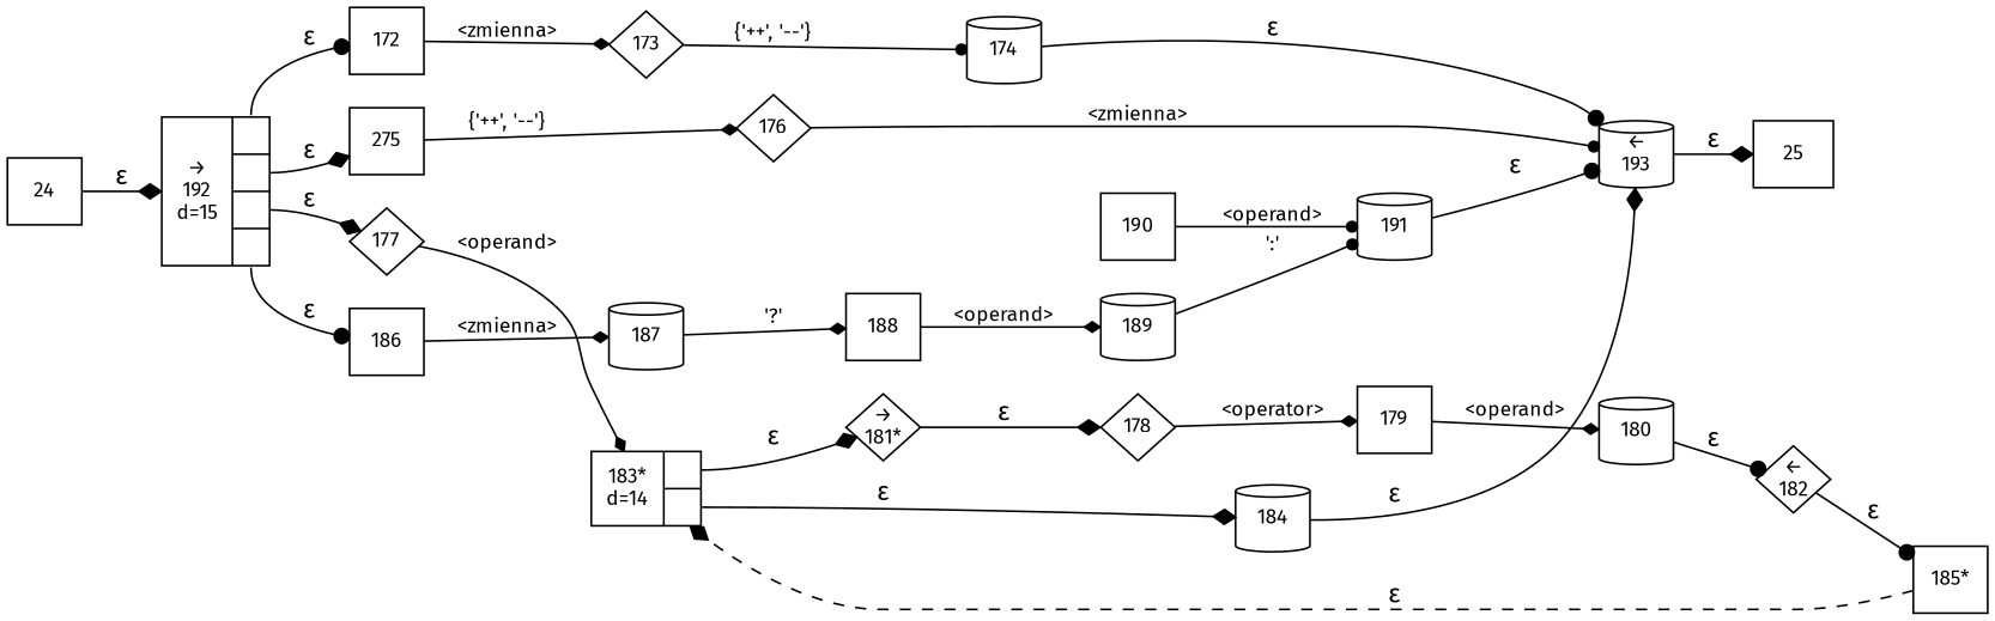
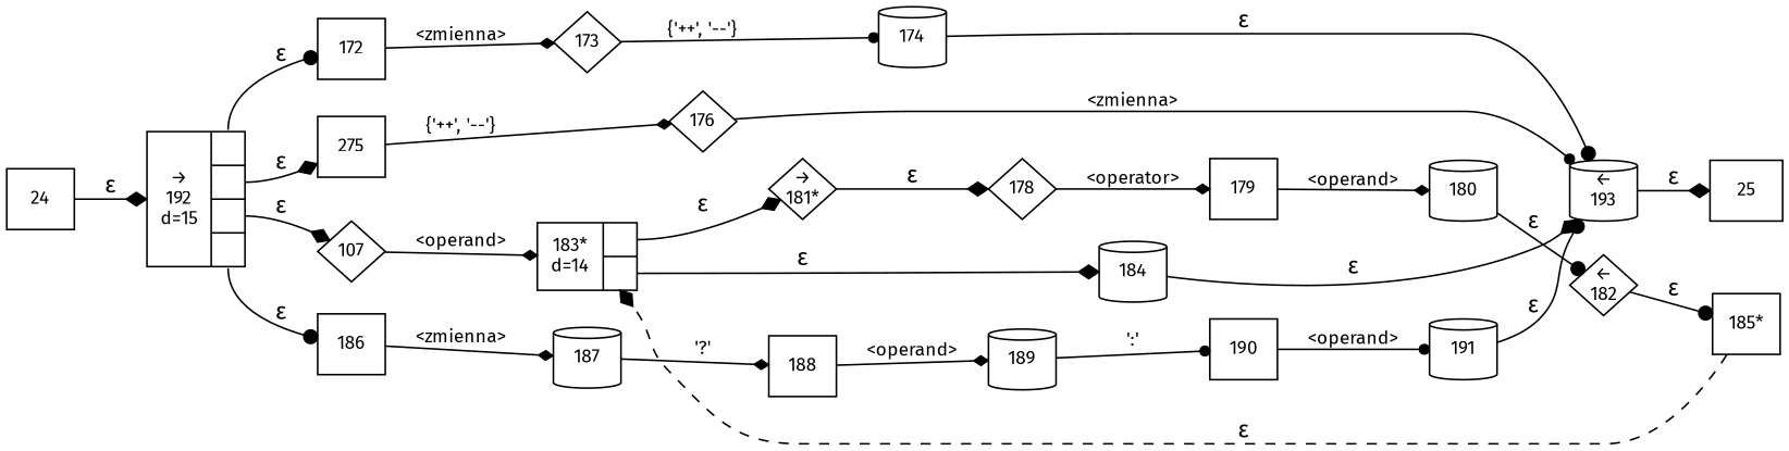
  digraph {
    fontname="Fira Sans"
    rankdir=LR
    node [fixedsize=true fontname="Fira Sans" fontsize=11 shape=box peripheries=1]
    edge [arrowhead=diamond fontname="Fira Sans"]
    n1 [label=25 width=.6 peripheries=""]
    n2 [fixedsize=false label="{&rarr;\n192\nd=15|{<p0>|<p1>|<p2>|<p3>}}" shape=record]
    n3 [label=172 width=.55]
    n4 [label=275 width=.55]
-   n5 [label=177 shape=diamond width=.55]
+   n5 [label=107 shape=diamond width=.55]
    n6 [label=186 width=.55]
    n7 [label=173 shape=diamond width=.55]
    n8 [label=176 shape=diamond width=.55]
    n9 [fixedsize=false label="{183*\nd=14|{<p0>|<p1>}}" shape=record]
    n10 [label=187 shape=cylinder width=.55]
    n11 [label="&larr;\n193" shape=cylinder width=.55]
    n12 [label=174 shape=cylinder width=.55]
    n13 [label="&rarr;\n181*" shape=diamond width=.55]
    n14 [label=184 shape=cylinder width=.55]
    n15 [label=178 shape=diamond width=.55]
    n16 [label=179 width=.55]
    n17 [label=180 shape=cylinder width=.55]
    n18 [label="&larr;\n182" shape=diamond width=.55]
    n19 [label="185*" width=.55]
    n20 [label=24 width=.55]
    n21 [label=188 width=.55]
    n22 [label=189 shape=cylinder width=.55]
    n23 [label=190 width=.55]
    n24 [label=191 shape=cylinder width=.55]
    n2 -> n3 [arrowhead=dot label="&epsilon;" tailport=p0]
    n2 -> n4 [label="&epsilon;" tailport=p1]
    n2 -> n5 [label="&epsilon;" tailport=p2]
    n2 -> n6 [arrowhead=dot label="&epsilon;" tailport=p3]
    n3 -> n7 [arrowsize=.7 fontsize=11 label="<zmienna>"]
    n4 -> n8 [arrowsize=.7 fontsize=11 label="{'++', '--'}"]
    n5 -> n9 [arrowsize=.7 fontsize=11 label="<operand>"]
    n6 -> n10 [arrowsize=.7 fontsize=11 label="<zmienna>"]
    n7 -> n12 [arrowhead=dot arrowsize=.7 fontsize=11 label="{'++', '--'}"]
    n8 -> n11 [arrowhead=dot arrowsize=.7 fontsize=11 label="<zmienna>"]
    n9 -> n13 [label="&epsilon;" tailport=p0]
    n9 -> n14 [label="&epsilon;" tailport=p1]
    n10 -> n21 [arrowsize=.7 fontsize=11 label="'?'"]
    n11 -> n1 [label="&epsilon;"]
    n12 -> n11 [arrowhead=dot label="&epsilon;"]
    n13 -> n15 [label="&epsilon;"]
    n14 -> n11 [label="&epsilon;"]
    n15 -> n16 [arrowsize=.7 fontsize=11 label="<operator>"]
    n16 -> n17 [arrowsize=.7 fontsize=11 label="<operand>"]
    n17 -> n18 [arrowhead=dot label="&epsilon;"]
    n18 -> n19 [arrowhead=dot label="&epsilon;"]
    n19 -> n9 [label="&epsilon;" style=dashed]
    n20 -> n2 [label="&epsilon;"]
    n21 -> n22 [arrowsize=.7 fontsize=11 label="<operand>"]
-   n22 -> n24 [arrowhead=dot arrowsize=.7 fontsize=11 label="':'"]
+   n22 -> n23 [arrowhead=dot arrowsize=.7 fontsize=11 label="':'"]
    n23 -> n24 [arrowhead=dot arrowsize=.7 fontsize=11 label="<operand>"]
    n24 -> n11 [arrowhead=dot label="&epsilon;"]
  }
